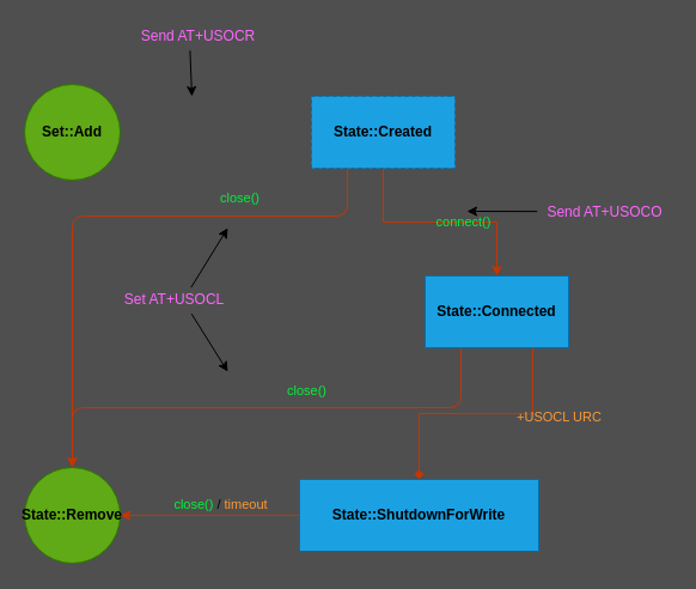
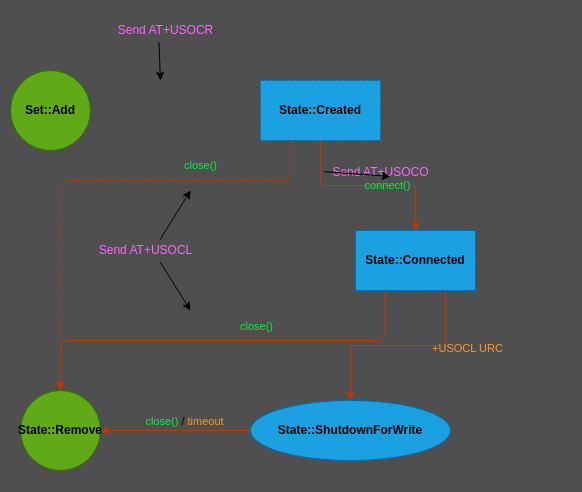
  <mxCell id="0" />
  <mxCell id="1" parent="0" />
  <mxCell id="2" style="edgeStyle=orthogonalEdgeStyle;rounded=0;orthogonalLoop=1;jettySize=auto;html=1;entryX=0.5;entryY=0;entryDx=0;entryDy=0;exitX=0.5;exitY=1;exitDx=0;exitDy=0;fillColor=#fa6800;strokeColor=#C73500;" parent="1" source="6" target="11" edge="1"><mxGeometry relative="1" as="geometry" /></mxCell>
  <mxCell id="3" value="connect()" style="edgeLabel;html=1;align=center;verticalAlign=middle;resizable=0;points=[];fontColor=#05F03C;labelBackgroundColor=none;" parent="2" vertex="1" connectable="0"><mxGeometry x="-0.113" y="1" relative="1" as="geometry"><mxPoint x="29" as="offset" /></mxGeometry></mxCell>
- <mxCell id="4" style="edgeStyle=orthogonalEdgeStyle;rounded=1;orthogonalLoop=1;jettySize=auto;html=1;exitX=0.25;exitY=1;exitDx=0;exitDy=0;entryX=0.5;entryY=0;entryDx=0;entryDy=0;fillColor=#fa6800;strokeColor=#C73500;" edge="1" parent="1" source="6" target="16"><mxGeometry relative="1" as="geometry"><Array as="points"><mxPoint x="290" y="180" /><mxPoint x="60" y="180" /></Array></mxGeometry></mxCell>
+ <mxCell id="4" style="edgeStyle=orthogonalEdgeStyle;rounded=1;orthogonalLoop=1;jettySize=auto;html=1;exitX=0.25;exitY=1;exitDx=0;exitDy=0;entryX=0.5;entryY=0;entryDx=0;entryDy=0;fillColor=#fa6800;strokeColor=#C73500;dashed=1;" edge="1" parent="1" source="6" target="16"><mxGeometry relative="1" as="geometry"><Array as="points"><mxPoint x="290" y="180" /><mxPoint x="60" y="180" /></Array></mxGeometry></mxCell>
  <mxCell id="5" value="close()" style="edgeLabel;html=1;align=center;verticalAlign=middle;resizable=0;points=[];labelBackgroundColor=none;fontColor=#05F03C;" vertex="1" connectable="0" parent="4"><mxGeometry x="-0.454" y="1" relative="1" as="geometry"><mxPoint y="-17" as="offset" /></mxGeometry></mxCell>
  <mxCell id="6" value="&lt;b&gt;State::Created&lt;/b&gt;" style="rounded=0;whiteSpace=wrap;html=1;fillColor=#1ba1e2;strokeColor=#006EAF;fontColor=#000000;dashed=1;" parent="1" vertex="1"><mxGeometry x="260" y="80" width="120" height="60" as="geometry" /></mxCell>
- <mxCell id="7" style="edgeStyle=orthogonalEdgeStyle;rounded=0;orthogonalLoop=1;jettySize=auto;html=1;exitX=0.75;exitY=1;exitDx=0;exitDy=0;entryX=0.5;entryY=0;entryDx=0;entryDy=0;fillColor=#fa6800;strokeColor=#C73500;endArrow=diamond;" parent="1" source="11" target="14" edge="1"><mxGeometry relative="1" as="geometry" /></mxCell>
+ <mxCell id="7" style="edgeStyle=orthogonalEdgeStyle;rounded=0;orthogonalLoop=1;jettySize=auto;html=1;exitX=0.75;exitY=1;exitDx=0;exitDy=0;entryX=0.5;entryY=0;entryDx=0;entryDy=0;fillColor=#fa6800;strokeColor=#C73500;" parent="1" source="11" target="14" edge="1"><mxGeometry relative="1" as="geometry" /></mxCell>
  <mxCell id="8" value="+USOCL URC" style="edgeLabel;html=1;align=center;verticalAlign=middle;resizable=0;points=[];fontColor=#FF9933;labelBackgroundColor=none;" parent="7" vertex="1" connectable="0"><mxGeometry x="-0.2" y="2" relative="1" as="geometry"><mxPoint x="48" as="offset" /></mxGeometry></mxCell>
  <mxCell id="9" style="edgeStyle=orthogonalEdgeStyle;rounded=1;orthogonalLoop=1;jettySize=auto;html=1;exitX=0.25;exitY=1;exitDx=0;exitDy=0;fillColor=#fa6800;strokeColor=#C73500;" parent="1" source="11" target="16" edge="1"><mxGeometry relative="1" as="geometry" /></mxCell>
  <mxCell id="10" value="close()" style="edgeLabel;html=1;align=center;verticalAlign=middle;resizable=0;points=[];fontColor=#05F03C;labelBackgroundColor=none;" parent="9" vertex="1" connectable="0"><mxGeometry x="-0.176" y="-3" relative="1" as="geometry"><mxPoint x="-5" y="-12" as="offset" /></mxGeometry></mxCell>
  <mxCell id="11" value="&lt;b&gt;State::Connected&lt;/b&gt;" style="rounded=0;whiteSpace=wrap;html=1;fillColor=#1ba1e2;strokeColor=#006EAF;fontColor=#000000;" parent="1" vertex="1"><mxGeometry x="355" y="230" width="120" height="60" as="geometry" /></mxCell>
  <mxCell id="12" style="edgeStyle=orthogonalEdgeStyle;rounded=0;orthogonalLoop=1;jettySize=auto;html=1;exitX=0;exitY=0.5;exitDx=0;exitDy=0;entryX=1;entryY=0.5;entryDx=0;entryDy=0;fillColor=#fa6800;strokeColor=#C73500;" parent="1" source="14" target="16" edge="1"><mxGeometry relative="1" as="geometry" /></mxCell>
  <mxCell id="13" value="&lt;font color=&quot;#05f03c&quot;&gt;close()&lt;/font&gt; / &lt;font color=&quot;#ff9933&quot;&gt;timeout&lt;/font&gt;" style="edgeLabel;html=1;align=center;verticalAlign=middle;resizable=0;points=[];labelBackgroundColor=none;" parent="12" vertex="1" connectable="0"><mxGeometry x="-0.105" y="-1" relative="1" as="geometry"><mxPoint y="-9" as="offset" /></mxGeometry></mxCell>
- <mxCell id="14" value="&lt;b&gt;State::ShutdownForWrite&lt;/b&gt;" style="rounded=0;whiteSpace=wrap;html=1;fillColor=#1ba1e2;strokeColor=#006EAF;fontColor=#000000;" parent="1" vertex="1"><mxGeometry x="250" y="400" width="200" height="60" as="geometry" /></mxCell>
- <mxCell id="15" value="Set::Add" style="ellipse;whiteSpace=wrap;html=1;aspect=fixed;fillColor=#60a917;strokeColor=#2D7600;fontColor=#000000;fontStyle=1" parent="1" vertex="1"><mxGeometry x="20" y="70" width="80" height="80" as="geometry" /></mxCell>
+ <mxCell id="14" value="&lt;b&gt;State::ShutdownForWrite&lt;/b&gt;" style="ellipse;whiteSpace=wrap;html=1;fillColor=#1ba1e2;strokeColor=#006EAF;fontColor=#000000;" parent="1" vertex="1"><mxGeometry x="250" y="400" width="200" height="60" as="geometry" /></mxCell>
+ <mxCell id="15" value="Set::Add" style="ellipse;whiteSpace=wrap;html=1;aspect=fixed;fillColor=#60a917;strokeColor=#2D7600;fontColor=#000000;fontStyle=1" parent="1" vertex="1"><mxGeometry x="10" y="70" width="80" height="80" as="geometry" /></mxCell>
  <mxCell id="16" value="State::Remove" style="ellipse;whiteSpace=wrap;html=1;aspect=fixed;fillColor=#60a917;strokeColor=#2D7600;fontColor=#000000;fontStyle=1" parent="1" vertex="1"><mxGeometry x="20" y="390" width="80" height="80" as="geometry" /></mxCell>
- <mxCell id="17" value="&lt;font&gt;Set AT+USOCL&lt;/font&gt;" style="text;html=1;align=center;verticalAlign=middle;resizable=0;points=[];autosize=1;fontColor=#FF66FF;" vertex="1" parent="1"><mxGeometry x="90" y="240" width="110" height="20" as="geometry" /></mxCell>
+ <mxCell id="17" value="&lt;font&gt;Send AT+USOCL&lt;/font&gt;" style="text;html=1;align=center;verticalAlign=middle;resizable=0;points=[];autosize=1;fontColor=#FF66FF;" vertex="1" parent="1"><mxGeometry x="90" y="240" width="110" height="20" as="geometry" /></mxCell>
  <mxCell id="18" value="" style="endArrow=classic;html=1;fontColor=#FF66FF;exitX=0.63;exitY=-0.019;exitDx=0;exitDy=0;exitPerimeter=0;" edge="1" parent="1" source="17"><mxGeometry width="50" height="50" relative="1" as="geometry"><mxPoint x="160" y="240" as="sourcePoint" /><mxPoint x="190" y="190" as="targetPoint" /></mxGeometry></mxCell>
  <mxCell id="19" value="" style="endArrow=classic;html=1;fontColor=#FF66FF;exitX=0.634;exitY=1.086;exitDx=0;exitDy=0;exitPerimeter=0;" edge="1" parent="1" source="17"><mxGeometry width="50" height="50" relative="1" as="geometry"><mxPoint x="170" y="250" as="sourcePoint" /><mxPoint x="190" y="310" as="targetPoint" /></mxGeometry></mxCell>
- <mxCell id="20" value="&lt;font&gt;Send AT+USOCO&lt;/font&gt;" style="text;html=1;align=center;verticalAlign=middle;resizable=0;points=[];autosize=1;fontColor=#FF66FF;" vertex="1" parent="1"><mxGeometry x="450" y="167" width="110" height="20" as="geometry" /></mxCell>
+ <mxCell id="20" value="&lt;font&gt;Send AT+USOCO&lt;/font&gt;" style="text;html=1;align=center;verticalAlign=middle;resizable=0;points=[];autosize=1;fontColor=#FF66FF;" vertex="1" parent="1"><mxGeometry x="325" y="162" width="110" height="20" as="geometry" /></mxCell>
  <mxCell id="21" value="&lt;font&gt;Send AT+USOCR&lt;/font&gt;" style="text;html=1;align=center;verticalAlign=middle;resizable=0;points=[];autosize=1;fontColor=#FF66FF;" vertex="1" parent="1"><mxGeometry x="110" y="20" width="110" height="20" as="geometry" /></mxCell>
  <mxCell id="22" value="" style="endArrow=classic;html=1;fontColor=#FF66FF;exitX=-0.012;exitY=0.457;exitDx=0;exitDy=0;exitPerimeter=0;" edge="1" parent="1" source="20"><mxGeometry width="50" height="50" relative="1" as="geometry"><mxPoint x="169.3" y="256.62" as="sourcePoint" /><mxPoint x="390" y="176" as="targetPoint" /></mxGeometry></mxCell>
  <mxCell id="23" value="" style="endArrow=classic;html=1;fontColor=#FF66FF;exitX=0.44;exitY=1.086;exitDx=0;exitDy=0;exitPerimeter=0;" edge="1" parent="1" source="21"><mxGeometry width="50" height="50" relative="1" as="geometry"><mxPoint x="165" y="42" as="sourcePoint" /><mxPoint x="160" y="80" as="targetPoint" /></mxGeometry></mxCell>
